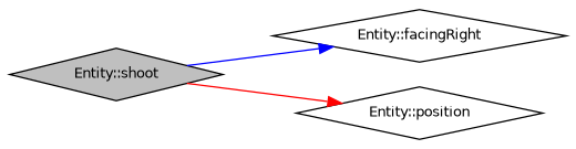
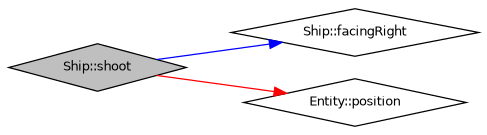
  digraph {
    rankdir=LR
    node [color=black fillcolor=white fontname=Helvetica fontsize=10 shape=diamond style=filled]
    edge [fontname=Helvetica fontsize=10 labelfontname=Helvetica labelfontsize=10 style=solid]
-   n1 [fillcolor=grey75 fontcolor=black height=0.2 label="Entity::shoot" width=0.4]
-   n2 [height=0.2 label="Entity::facingRight" width=0.4]
+   n1 [fillcolor=grey75 fontcolor=black height=0.2 label="Ship::shoot" width=0.4]
+   n2 [height=0.2 label="Ship::facingRight" width=0.4]
    n3 [height=0.2 label="Entity::position" width=0.4]
    n1 -> n2 [color=blue]
    n1 -> n3 [color=red]
  }
